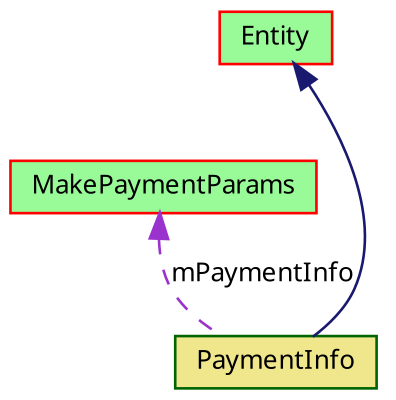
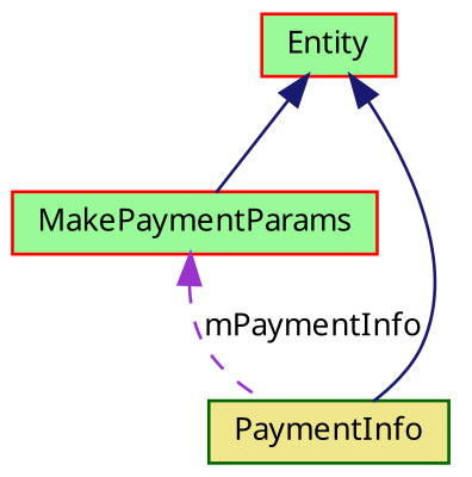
  digraph {
    node [color=red fillcolor=palegreen fontname="FreeSans.ttf" fontsize=10 shape=record style=filled]
    edge [color=midnightblue dir=back fontname="FreeSans.ttf" fontsize=10 labelfontname="FreeSans.ttf" labelfontsize=10 style=solid]
    n1 [fontcolor=black height=0.2 label=MakePaymentParams width=0.4]
    n2 [color=darkgreen fillcolor=khaki height=0.2 label=PaymentInfo width=0.4]
    n3 [height=0.2 label=Entity width=0.4]
    n1 -> n2 [color=darkorchid3 label=mPaymentInfo style=dashed]
+   n3 -> n1
    n3 -> n2
  }
